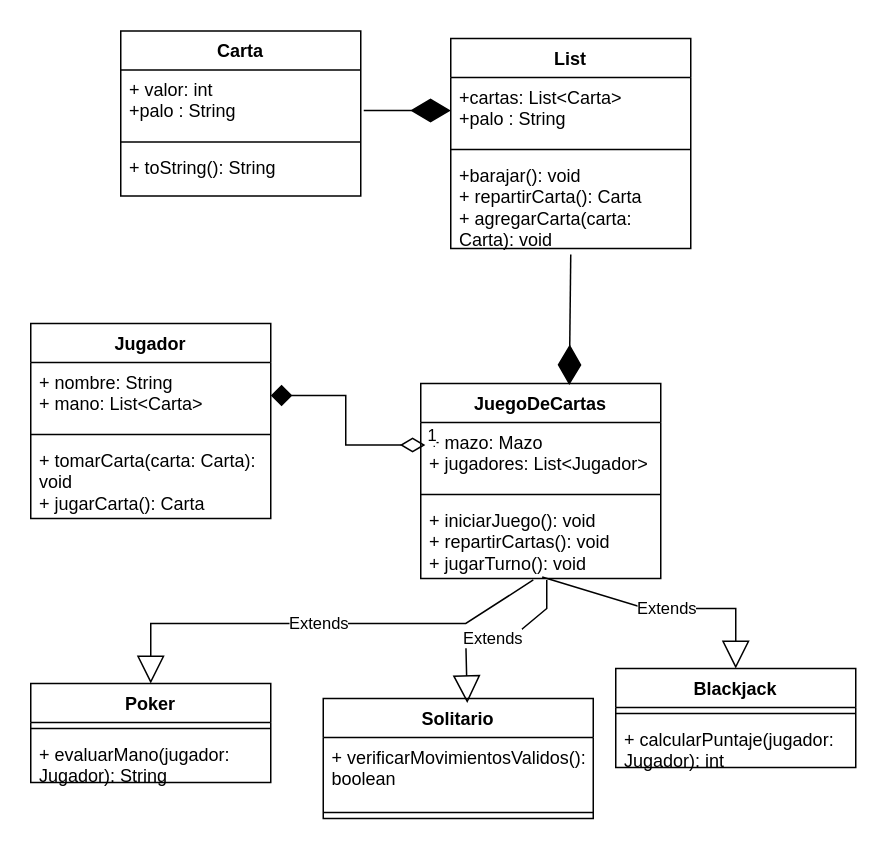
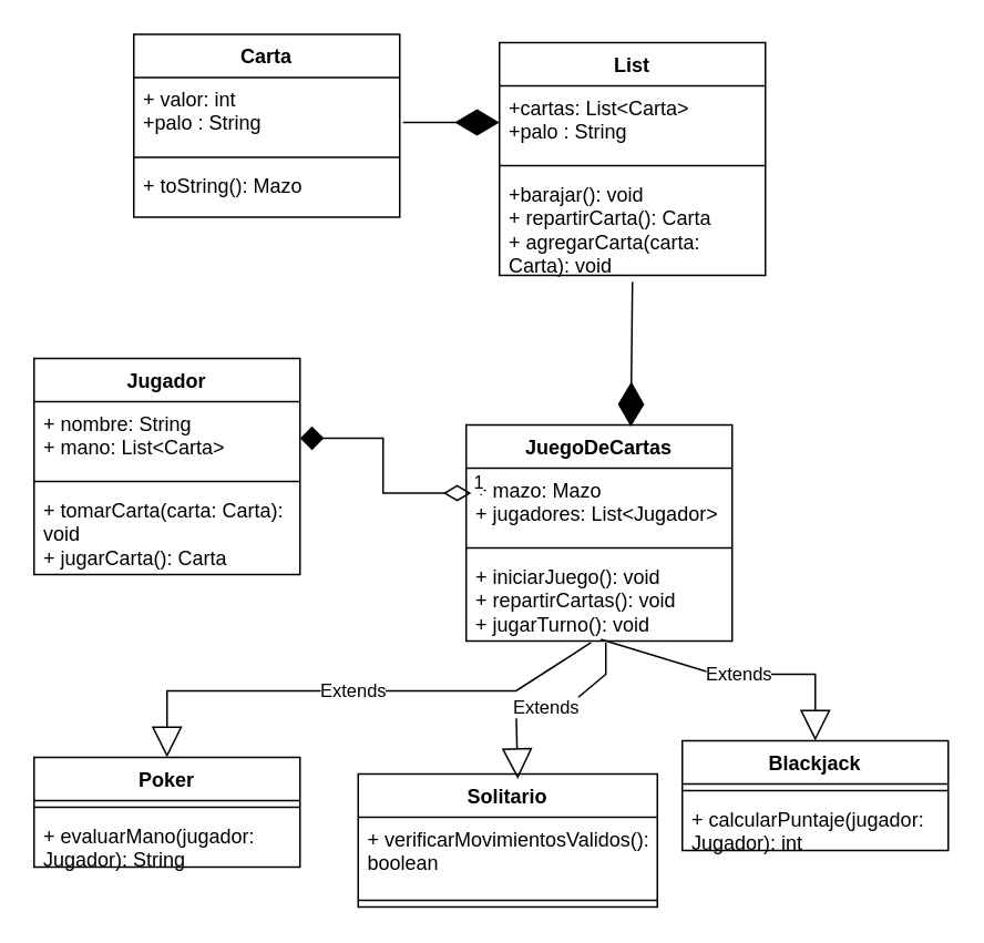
  <mxCell id="0" />
  <mxCell id="1" parent="0" />
  <mxCell id="2" value="Carta" style="swimlane;fontStyle=1;align=center;verticalAlign=top;childLayout=stackLayout;horizontal=1;startSize=26;horizontalStack=0;resizeParent=1;resizeParentMax=0;resizeLast=0;collapsible=1;marginBottom=0;whiteSpace=wrap;html=1;" vertex="1" parent="1"><mxGeometry x="80" y="20" width="160" height="110" as="geometry" /></mxCell>
  <mxCell id="3" value="+ valor: int&lt;div&gt;+palo : String&lt;/div&gt;" style="text;strokeColor=none;fillColor=none;align=left;verticalAlign=top;spacingLeft=4;spacingRight=4;overflow=hidden;rotatable=0;points=[[0,0.5],[1,0.5]];portConstraint=eastwest;whiteSpace=wrap;html=1;" vertex="1" parent="2"><mxGeometry y="26" width="160" height="44" as="geometry" /></mxCell>
  <mxCell id="4" value="" style="line;strokeWidth=1;fillColor=none;align=left;verticalAlign=middle;spacingTop=-1;spacingLeft=3;spacingRight=3;rotatable=0;labelPosition=right;points=[];portConstraint=eastwest;strokeColor=inherit;" vertex="1" parent="2"><mxGeometry y="70" width="160" height="8" as="geometry" /></mxCell>
- <mxCell id="5" value="+ toString(): String" style="text;strokeColor=none;fillColor=none;align=left;verticalAlign=top;spacingLeft=4;spacingRight=4;overflow=hidden;rotatable=0;points=[[0,0.5],[1,0.5]];portConstraint=eastwest;whiteSpace=wrap;html=1;" vertex="1" parent="2"><mxGeometry y="78" width="160" height="32" as="geometry" /></mxCell>
+ <mxCell id="5" value="+ toString(): Mazo" style="text;strokeColor=none;fillColor=none;align=left;verticalAlign=top;spacingLeft=4;spacingRight=4;overflow=hidden;rotatable=0;points=[[0,0.5],[1,0.5]];portConstraint=eastwest;whiteSpace=wrap;html=1;" vertex="1" parent="2"><mxGeometry y="78" width="160" height="32" as="geometry" /></mxCell>
  <mxCell id="6" value="List" style="swimlane;fontStyle=1;align=center;verticalAlign=top;childLayout=stackLayout;horizontal=1;startSize=26;horizontalStack=0;resizeParent=1;resizeParentMax=0;resizeLast=0;collapsible=1;marginBottom=0;whiteSpace=wrap;html=1;" vertex="1" parent="1"><mxGeometry x="300" y="25" width="160" height="140" as="geometry" /></mxCell>
  <mxCell id="7" value="&lt;div&gt;+cartas: List&amp;lt;Carta&amp;gt;&lt;/div&gt;&lt;div&gt;+palo : String&lt;/div&gt;" style="text;strokeColor=none;fillColor=none;align=left;verticalAlign=top;spacingLeft=4;spacingRight=4;overflow=hidden;rotatable=0;points=[[0,0.5],[1,0.5]];portConstraint=eastwest;whiteSpace=wrap;html=1;" vertex="1" parent="6"><mxGeometry y="26" width="160" height="44" as="geometry" /></mxCell>
  <mxCell id="8" value="" style="line;strokeWidth=1;fillColor=none;align=left;verticalAlign=middle;spacingTop=-1;spacingLeft=3;spacingRight=3;rotatable=0;labelPosition=right;points=[];portConstraint=eastwest;strokeColor=inherit;" vertex="1" parent="6"><mxGeometry y="70" width="160" height="8" as="geometry" /></mxCell>
  <mxCell id="9" value="+barajar(): void&lt;div&gt;+ repartirCarta(): Carta&lt;/div&gt;&lt;div&gt;+ agregarCarta(carta: Carta): void&lt;/div&gt;" style="text;strokeColor=none;fillColor=none;align=left;verticalAlign=top;spacingLeft=4;spacingRight=4;overflow=hidden;rotatable=0;points=[[0,0.5],[1,0.5]];portConstraint=eastwest;whiteSpace=wrap;html=1;" vertex="1" parent="6"><mxGeometry y="78" width="160" height="62" as="geometry" /></mxCell>
  <mxCell id="10" value="Jugador" style="swimlane;fontStyle=1;align=center;verticalAlign=top;childLayout=stackLayout;horizontal=1;startSize=26;horizontalStack=0;resizeParent=1;resizeParentMax=0;resizeLast=0;collapsible=1;marginBottom=0;whiteSpace=wrap;html=1;" vertex="1" parent="1"><mxGeometry x="20" y="215" width="160" height="130" as="geometry" /></mxCell>
  <mxCell id="11" value="&lt;div&gt;+ nombre: String&lt;/div&gt;&lt;div&gt;+ mano: List&amp;lt;Carta&amp;gt;&lt;/div&gt;" style="text;strokeColor=none;fillColor=none;align=left;verticalAlign=top;spacingLeft=4;spacingRight=4;overflow=hidden;rotatable=0;points=[[0,0.5],[1,0.5]];portConstraint=eastwest;whiteSpace=wrap;html=1;" vertex="1" parent="10"><mxGeometry y="26" width="160" height="44" as="geometry" /></mxCell>
  <mxCell id="12" value="" style="line;strokeWidth=1;fillColor=none;align=left;verticalAlign=middle;spacingTop=-1;spacingLeft=3;spacingRight=3;rotatable=0;labelPosition=right;points=[];portConstraint=eastwest;strokeColor=inherit;" vertex="1" parent="10"><mxGeometry y="70" width="160" height="8" as="geometry" /></mxCell>
  <mxCell id="13" value="+ tomarCarta(carta: Carta): void&lt;div&gt;+ jugarCarta(): Carta&lt;/div&gt;" style="text;strokeColor=none;fillColor=none;align=left;verticalAlign=top;spacingLeft=4;spacingRight=4;overflow=hidden;rotatable=0;points=[[0,0.5],[1,0.5]];portConstraint=eastwest;whiteSpace=wrap;html=1;" vertex="1" parent="10"><mxGeometry y="78" width="160" height="52" as="geometry" /></mxCell>
  <mxCell id="14" value="&lt;strong data-end=&quot;1200&quot; data-start=&quot;1179&quot;&gt;JuegoDeCartas&lt;/strong&gt;" style="swimlane;fontStyle=1;align=center;verticalAlign=top;childLayout=stackLayout;horizontal=1;startSize=26;horizontalStack=0;resizeParent=1;resizeParentMax=0;resizeLast=0;collapsible=1;marginBottom=0;whiteSpace=wrap;html=1;" vertex="1" parent="1"><mxGeometry x="280" y="255" width="160" height="130" as="geometry" /></mxCell>
  <mxCell id="15" value="&lt;div&gt;&lt;span style=&quot;background-color: transparent; color: light-dark(rgb(0, 0, 0), rgb(255, 255, 255));&quot;&gt;+ mazo: Mazo&lt;/span&gt;&lt;/div&gt;&lt;div&gt;+ jugadores: List&amp;lt;Jugador&amp;gt;&lt;/div&gt;" style="text;strokeColor=none;fillColor=none;align=left;verticalAlign=top;spacingLeft=4;spacingRight=4;overflow=hidden;rotatable=0;points=[[0,0.5],[1,0.5]];portConstraint=eastwest;whiteSpace=wrap;html=1;" vertex="1" parent="14"><mxGeometry y="26" width="160" height="44" as="geometry" /></mxCell>
  <mxCell id="16" value="" style="line;strokeWidth=1;fillColor=none;align=left;verticalAlign=middle;spacingTop=-1;spacingLeft=3;spacingRight=3;rotatable=0;labelPosition=right;points=[];portConstraint=eastwest;strokeColor=inherit;" vertex="1" parent="14"><mxGeometry y="70" width="160" height="8" as="geometry" /></mxCell>
  <mxCell id="17" value="&lt;div&gt;+ iniciarJuego(): void&lt;/div&gt;&lt;div&gt;+ repartirCartas(): void&lt;/div&gt;&lt;div&gt;+ jugarTurno(): void&lt;/div&gt;" style="text;strokeColor=none;fillColor=none;align=left;verticalAlign=top;spacingLeft=4;spacingRight=4;overflow=hidden;rotatable=0;points=[[0,0.5],[1,0.5]];portConstraint=eastwest;whiteSpace=wrap;html=1;" vertex="1" parent="14"><mxGeometry y="78" width="160" height="52" as="geometry" /></mxCell>
  <mxCell id="18" value="Poker" style="swimlane;fontStyle=1;align=center;verticalAlign=top;childLayout=stackLayout;horizontal=1;startSize=26;horizontalStack=0;resizeParent=1;resizeParentMax=0;resizeLast=0;collapsible=1;marginBottom=0;whiteSpace=wrap;html=1;" vertex="1" parent="1"><mxGeometry x="20" y="455" width="160" height="66" as="geometry" /></mxCell>
  <mxCell id="19" value="" style="line;strokeWidth=1;fillColor=none;align=left;verticalAlign=middle;spacingTop=-1;spacingLeft=3;spacingRight=3;rotatable=0;labelPosition=right;points=[];portConstraint=eastwest;strokeColor=inherit;" vertex="1" parent="18"><mxGeometry y="26" width="160" height="8" as="geometry" /></mxCell>
  <mxCell id="20" value="+ evaluarMano(jugador: Jugador): String" style="text;strokeColor=none;fillColor=none;align=left;verticalAlign=top;spacingLeft=4;spacingRight=4;overflow=hidden;rotatable=0;points=[[0,0.5],[1,0.5]];portConstraint=eastwest;whiteSpace=wrap;html=1;" vertex="1" parent="18"><mxGeometry y="34" width="160" height="32" as="geometry" /></mxCell>
  <mxCell id="21" value="Solitario" style="swimlane;fontStyle=1;align=center;verticalAlign=top;childLayout=stackLayout;horizontal=1;startSize=26;horizontalStack=0;resizeParent=1;resizeParentMax=0;resizeLast=0;collapsible=1;marginBottom=0;whiteSpace=wrap;html=1;" vertex="1" parent="1"><mxGeometry x="215" y="465" width="180" height="80" as="geometry" /></mxCell>
  <mxCell id="22" value="+ verificarMovimientosValidos(): boolean" style="text;strokeColor=none;fillColor=none;align=left;verticalAlign=top;spacingLeft=4;spacingRight=4;overflow=hidden;rotatable=0;points=[[0,0.5],[1,0.5]];portConstraint=eastwest;whiteSpace=wrap;html=1;" vertex="1" parent="21"><mxGeometry y="26" width="180" height="46" as="geometry" /></mxCell>
  <mxCell id="23" value="" style="line;strokeWidth=1;fillColor=none;align=left;verticalAlign=middle;spacingTop=-1;spacingLeft=3;spacingRight=3;rotatable=0;labelPosition=right;points=[];portConstraint=eastwest;strokeColor=inherit;" vertex="1" parent="21"><mxGeometry y="72" width="180" height="8" as="geometry" /></mxCell>
  <mxCell id="24" value="Blackjack" style="swimlane;fontStyle=1;align=center;verticalAlign=top;childLayout=stackLayout;horizontal=1;startSize=26;horizontalStack=0;resizeParent=1;resizeParentMax=0;resizeLast=0;collapsible=1;marginBottom=0;whiteSpace=wrap;html=1;" vertex="1" parent="1"><mxGeometry x="410" y="445" width="160" height="66" as="geometry" /></mxCell>
  <mxCell id="25" value="" style="line;strokeWidth=1;fillColor=none;align=left;verticalAlign=middle;spacingTop=-1;spacingLeft=3;spacingRight=3;rotatable=0;labelPosition=right;points=[];portConstraint=eastwest;strokeColor=inherit;" vertex="1" parent="24"><mxGeometry y="26" width="160" height="8" as="geometry" /></mxCell>
  <mxCell id="26" value="+ calcularPuntaje(jugador: Jugador): int" style="text;strokeColor=none;fillColor=none;align=left;verticalAlign=top;spacingLeft=4;spacingRight=4;overflow=hidden;rotatable=0;points=[[0,0.5],[1,0.5]];portConstraint=eastwest;whiteSpace=wrap;html=1;" vertex="1" parent="24"><mxGeometry y="34" width="160" height="32" as="geometry" /></mxCell>
  <mxCell id="27" value="Extends" style="endArrow=block;endSize=16;endFill=0;html=1;rounded=0;entryX=0.5;entryY=0;entryDx=0;entryDy=0;exitX=0.506;exitY=0.981;exitDx=0;exitDy=0;exitPerimeter=0;" edge="1" parent="1" source="17" target="24"><mxGeometry width="160" relative="1" as="geometry"><mxPoint x="360" y="395" as="sourcePoint" /><mxPoint x="520" y="395" as="targetPoint" /><Array as="points"><mxPoint x="430" y="405" /><mxPoint x="490" y="405" /></Array></mxGeometry></mxCell>
  <mxCell id="28" value="Extends" style="endArrow=block;endSize=16;endFill=0;html=1;rounded=0;exitX=0.469;exitY=1.019;exitDx=0;exitDy=0;exitPerimeter=0;" edge="1" parent="1" source="17" target="18"><mxGeometry width="160" relative="1" as="geometry"><mxPoint x="180" y="405" as="sourcePoint" /><mxPoint x="340" y="405" as="targetPoint" /><Array as="points"><mxPoint x="310" y="415" /><mxPoint x="230" y="415" /><mxPoint x="100" y="415" /></Array></mxGeometry></mxCell>
  <mxCell id="29" value="Extends" style="endArrow=block;endSize=16;endFill=0;html=1;rounded=0;entryX=0.589;entryY=0.038;entryDx=0;entryDy=0;entryPerimeter=0;exitX=0.525;exitY=1.019;exitDx=0;exitDy=0;exitPerimeter=0;" edge="1" parent="1" source="17"><mxGeometry width="160" relative="1" as="geometry"><mxPoint x="350" y="385" as="sourcePoint" /><mxPoint x="311.02" y="468.04" as="targetPoint" /><Array as="points"><mxPoint x="364" y="405" /><mxPoint x="340" y="425" /><mxPoint x="310" y="425" /></Array></mxGeometry></mxCell>
  <mxCell id="30" value="" style="endArrow=diamondThin;endFill=1;endSize=24;html=1;rounded=0;entryX=0;entryY=0.5;entryDx=0;entryDy=0;" edge="1" parent="1" target="7"><mxGeometry width="160" relative="1" as="geometry"><mxPoint x="242" y="73" as="sourcePoint" /><mxPoint x="240" y="65" as="targetPoint" /><Array as="points" /></mxGeometry></mxCell>
  <mxCell id="31" value="1" style="endArrow=diamond;html=1;endSize=12;startArrow=diamondThin;startSize=14;startFill=0;edgeStyle=orthogonalEdgeStyle;align=left;verticalAlign=bottom;rounded=0;exitX=0.019;exitY=0.341;exitDx=0;exitDy=0;exitPerimeter=0;" edge="1" parent="1" source="15" target="11"><mxGeometry x="-1" y="3" relative="1" as="geometry"><mxPoint x="270" y="295" as="sourcePoint" /><mxPoint x="430" y="295" as="targetPoint" /></mxGeometry></mxCell>
  <mxCell id="32" value="" style="endArrow=diamondThin;endFill=1;endSize=24;html=1;rounded=0;entryX=0.619;entryY=0.008;entryDx=0;entryDy=0;entryPerimeter=0;" edge="1" parent="1" target="14"><mxGeometry width="160" relative="1" as="geometry"><mxPoint x="380" y="169" as="sourcePoint" /><mxPoint x="520" y="255" as="targetPoint" /></mxGeometry></mxCell>
